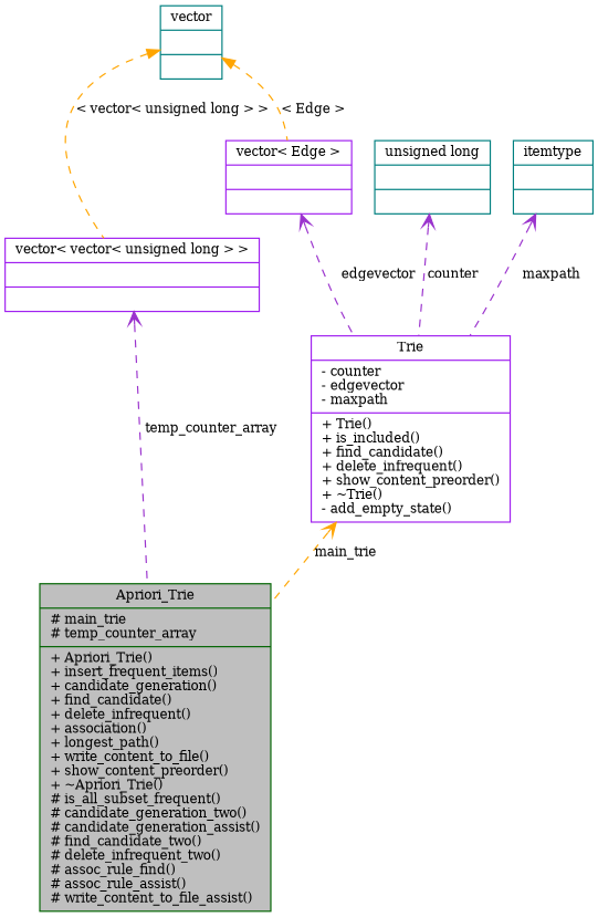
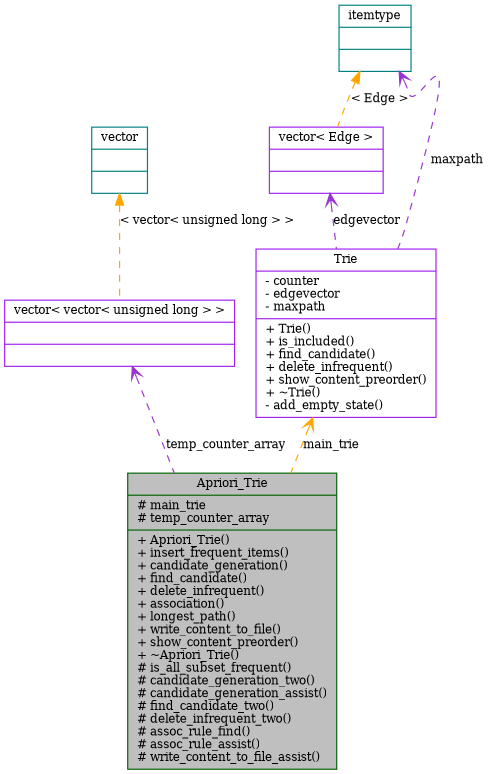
  digraph {
    fontname="DejaVu Serif"
    node [color=purple fillcolor=white fontname="DejaVu Serif" fontsize=10 shape=record style=filled]
    edge [arrowtail=open color=darkorchid3 dir=back fontname="DejaVu Serif" fontsize=10 labelfontname="FreeSans.ttf" labelfontsize=10 style=dashed]
    n1 [color=darkgreen fillcolor=grey75 fontcolor=black height=0.2 label="{Apriori_Trie\n|# main_trie\l# temp_counter_array\l|+ Apriori_Trie()\l+ insert_frequent_items()\l+ candidate_generation()\l+ find_candidate()\l+ delete_infrequent()\l+ association()\l+ longest_path()\l+ write_content_to_file()\l+ show_content_preorder()\l+ ~Apriori_Trie()\l# is_all_subset_frequent()\l# candidate_generation_two()\l# candidate_generation_assist()\l# find_candidate_two()\l# delete_infrequent_two()\l# assoc_rule_find()\l# assoc_rule_assist()\l# write_content_to_file_assist()\l}" width=0.4]
    n2 [height=0.2 label="{vector\< vector\< unsigned long \> \>\n||}" width=0.4]
    n3 [color=teal height=0.2 label="{vector\n||}" width=0.4]
    n4 [height=0.2 label="{vector\< Edge \>\n||}" width=0.4]
    n5 [height=0.2 label="{Trie\n|- counter\l- edgevector\l- maxpath\l|+ Trie()\l+ is_included()\l+ find_candidate()\l+ delete_infrequent()\l+ show_content_preorder()\l+ ~Trie()\l- add_empty_state()\l}" width=0.4]
-   n6 [color=teal height=0.2 label="{unsigned long\n||}" width=0.4]
    n7 [color=teal height=0.2 label="{itemtype\n||}" width=0.4]
    n2 -> n1 [label=temp_counter_array]
    n3 -> n2 [color=orange label="\< vector\< unsigned long \> \>" arrowtail=""]
-   n3 -> n4 [color=orange label="\< Edge \>" arrowtail=""]
+   n7 -> n4 [color=orange label="\< Edge \>" arrowtail=""]
    n4 -> n5 [label=edgevector]
    n5 -> n1 [color=orange label=main_trie]
-   n6 -> n5 [label=counter]
    n7 -> n5 [label=maxpath]
  }
